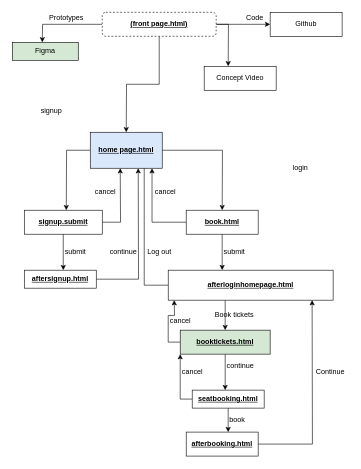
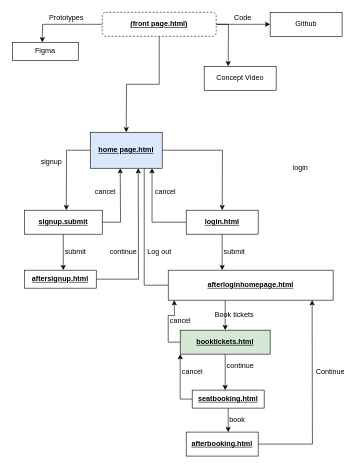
  <mxCell id="0" />
  <mxCell id="1" parent="0" />
  <mxCell id="2" style="edgeStyle=orthogonalEdgeStyle;rounded=0;orthogonalLoop=1;jettySize=auto;html=1;" edge="1" parent="1" source="6"><mxGeometry relative="1" as="geometry"><mxPoint x="450" y="40" as="targetPoint" /></mxGeometry></mxCell>
  <mxCell id="3" style="edgeStyle=orthogonalEdgeStyle;rounded=0;orthogonalLoop=1;jettySize=auto;html=1;" edge="1" parent="1" source="6"><mxGeometry relative="1" as="geometry"><mxPoint x="70" y="70" as="targetPoint" /></mxGeometry></mxCell>
  <mxCell id="4" style="edgeStyle=orthogonalEdgeStyle;rounded=0;orthogonalLoop=1;jettySize=auto;html=1;" edge="1" parent="1" source="6"><mxGeometry relative="1" as="geometry"><mxPoint x="380" y="110" as="targetPoint" /></mxGeometry></mxCell>
  <mxCell id="5" style="edgeStyle=orthogonalEdgeStyle;rounded=0;orthogonalLoop=1;jettySize=auto;html=1;" edge="1" parent="1" source="6"><mxGeometry relative="1" as="geometry"><mxPoint x="210" y="220" as="targetPoint" /></mxGeometry></mxCell>
  <mxCell id="6" value="&lt;u&gt;(front page.html)&lt;/u&gt;" style="rounded=1;whiteSpace=wrap;html=1;fontSize=12;glass=0;strokeWidth=1;shadow=0;fontStyle=1;dashed=1;" parent="1" vertex="1"><mxGeometry x="170" y="20" width="190" height="40" as="geometry" /></mxCell>
- <mxCell id="7" value="Code" style="text;html=1;align=center;verticalAlign=middle;resizable=0;points=[];autosize=1;" vertex="1" parent="1"><mxGeometry x="404" y="20" width="40" height="20" as="geometry" /></mxCell>
+ <mxCell id="7" value="Code" style="text;html=1;align=center;verticalAlign=middle;resizable=0;points=[];autosize=1;" vertex="1" parent="1"><mxGeometry x="384" y="20" width="40" height="20" as="geometry" /></mxCell>
  <mxCell id="8" value="Github" style="whiteSpace=wrap;html=1;" vertex="1" parent="1"><mxGeometry x="450" y="20" width="120" height="40" as="geometry" /></mxCell>
- <mxCell id="9" value="Figma" style="whiteSpace=wrap;html=1;fillColor=#d5e8d4;" vertex="1" parent="1"><mxGeometry x="20" y="70" width="110" height="30" as="geometry" /></mxCell>
+ <mxCell id="9" value="Figma" style="whiteSpace=wrap;html=1;" vertex="1" parent="1"><mxGeometry x="20" y="70" width="110" height="30" as="geometry" /></mxCell>
  <mxCell id="10" value="Prototypes" style="text;html=1;align=center;verticalAlign=middle;resizable=0;points=[];autosize=1;" vertex="1" parent="1"><mxGeometry x="75" y="20" width="70" height="20" as="geometry" /></mxCell>
  <mxCell id="11" value="Concept Video" style="whiteSpace=wrap;html=1;" vertex="1" parent="1"><mxGeometry x="340" y="110" width="120" height="40" as="geometry" /></mxCell>
  <mxCell id="12" style="edgeStyle=orthogonalEdgeStyle;rounded=0;orthogonalLoop=1;jettySize=auto;html=1;" edge="1" parent="1" source="14"><mxGeometry relative="1" as="geometry"><mxPoint x="110" y="350" as="targetPoint" /></mxGeometry></mxCell>
  <mxCell id="13" style="edgeStyle=orthogonalEdgeStyle;rounded=0;orthogonalLoop=1;jettySize=auto;html=1;" edge="1" parent="1" source="14"><mxGeometry relative="1" as="geometry"><mxPoint x="370" y="350" as="targetPoint" /></mxGeometry></mxCell>
  <mxCell id="14" value="&lt;b&gt;&lt;u&gt;home page.html&lt;/u&gt;&lt;/b&gt;" style="whiteSpace=wrap;html=1;fillColor=#dae8fc;" vertex="1" parent="1"><mxGeometry x="150" y="220" width="120" height="60" as="geometry" /></mxCell>
  <mxCell id="15" style="edgeStyle=orthogonalEdgeStyle;rounded=0;orthogonalLoop=1;jettySize=auto;html=1;" edge="1" parent="1" source="17"><mxGeometry relative="1" as="geometry"><mxPoint x="200" y="280" as="targetPoint" /></mxGeometry></mxCell>
  <mxCell id="16" style="edgeStyle=orthogonalEdgeStyle;rounded=0;orthogonalLoop=1;jettySize=auto;html=1;" edge="1" parent="1" source="17"><mxGeometry relative="1" as="geometry"><mxPoint x="105" y="450" as="targetPoint" /></mxGeometry></mxCell>
  <mxCell id="17" value="&lt;b&gt;&lt;u&gt;signup.submit&lt;/u&gt;&lt;/b&gt;" style="whiteSpace=wrap;html=1;" vertex="1" parent="1"><mxGeometry x="40" y="350" width="130" height="40" as="geometry" /></mxCell>
- <mxCell id="18" value="signup" style="text;html=1;align=center;verticalAlign=middle;resizable=0;points=[];autosize=1;" vertex="1" parent="1"><mxGeometry x="60" y="175" width="50" height="20" as="geometry" /></mxCell>
+ <mxCell id="18" value="signup" style="text;html=1;align=center;verticalAlign=middle;resizable=0;points=[];autosize=1;" vertex="1" parent="1"><mxGeometry x="60" y="260" width="50" height="20" as="geometry" /></mxCell>
  <mxCell id="19" value="login&lt;br&gt;" style="text;html=1;align=center;verticalAlign=middle;resizable=0;points=[];autosize=1;" vertex="1" parent="1"><mxGeometry x="480" y="270" width="40" height="20" as="geometry" /></mxCell>
  <mxCell id="20" style="edgeStyle=orthogonalEdgeStyle;rounded=0;orthogonalLoop=1;jettySize=auto;html=1;" edge="1" parent="1" source="22"><mxGeometry relative="1" as="geometry"><mxPoint x="253" y="280" as="targetPoint" /><Array as="points"><mxPoint x="253" y="370" /></Array></mxGeometry></mxCell>
  <mxCell id="21" style="edgeStyle=orthogonalEdgeStyle;rounded=0;orthogonalLoop=1;jettySize=auto;html=1;" edge="1" parent="1" source="22"><mxGeometry relative="1" as="geometry"><mxPoint x="370" y="450" as="targetPoint" /></mxGeometry></mxCell>
- <mxCell id="22" value="&lt;b&gt;&lt;u&gt;book.html&lt;/u&gt;&lt;/b&gt;" style="whiteSpace=wrap;html=1;" vertex="1" parent="1"><mxGeometry x="310" y="350" width="120" height="40" as="geometry" /></mxCell>
+ <mxCell id="22" value="&lt;b&gt;&lt;u&gt;login.html&lt;/u&gt;&lt;/b&gt;" style="whiteSpace=wrap;html=1;" vertex="1" parent="1"><mxGeometry x="310" y="350" width="120" height="40" as="geometry" /></mxCell>
  <mxCell id="23" value="cancel" style="text;html=1;align=center;verticalAlign=middle;resizable=0;points=[];autosize=1;" vertex="1" parent="1"><mxGeometry x="150" y="310" width="50" height="20" as="geometry" /></mxCell>
  <mxCell id="24" value="cancel" style="text;html=1;align=center;verticalAlign=middle;resizable=0;points=[];autosize=1;" vertex="1" parent="1"><mxGeometry x="250" y="310" width="50" height="20" as="geometry" /></mxCell>
  <mxCell id="25" value="submit&lt;br&gt;" style="text;html=1;align=center;verticalAlign=middle;resizable=0;points=[];autosize=1;" vertex="1" parent="1"><mxGeometry x="100" y="410" width="50" height="20" as="geometry" /></mxCell>
  <mxCell id="26" style="edgeStyle=orthogonalEdgeStyle;rounded=0;orthogonalLoop=1;jettySize=auto;html=1;" edge="1" parent="1" source="27"><mxGeometry relative="1" as="geometry"><mxPoint x="230" y="280" as="targetPoint" /></mxGeometry></mxCell>
  <mxCell id="27" value="&lt;b&gt;&lt;u&gt;aftersignup.html&lt;/u&gt;&lt;/b&gt;" style="whiteSpace=wrap;html=1;" vertex="1" parent="1"><mxGeometry x="40" y="450" width="120" height="30" as="geometry" /></mxCell>
  <mxCell id="28" value="continue" style="text;html=1;align=center;verticalAlign=middle;resizable=0;points=[];autosize=1;" vertex="1" parent="1"><mxGeometry x="175" y="410" width="60" height="20" as="geometry" /></mxCell>
  <mxCell id="29" value="submit&lt;br&gt;" style="text;html=1;align=center;verticalAlign=middle;resizable=0;points=[];autosize=1;" vertex="1" parent="1"><mxGeometry x="365" y="410" width="50" height="20" as="geometry" /></mxCell>
  <mxCell id="30" style="edgeStyle=orthogonalEdgeStyle;rounded=0;orthogonalLoop=1;jettySize=auto;html=1;entryX=0.75;entryY=1;entryDx=0;entryDy=0;endArrow=none;" edge="1" parent="1" source="32" target="14"><mxGeometry relative="1" as="geometry"><mxPoint x="250" y="290" as="targetPoint" /></mxGeometry></mxCell>
  <mxCell id="31" style="edgeStyle=orthogonalEdgeStyle;rounded=0;orthogonalLoop=1;jettySize=auto;html=1;" edge="1" parent="1" source="32"><mxGeometry relative="1" as="geometry"><mxPoint x="375" y="550" as="targetPoint" /><Array as="points"><mxPoint x="375" y="500" /><mxPoint x="375" y="500" /></Array></mxGeometry></mxCell>
  <mxCell id="32" value="&lt;b&gt;&lt;u&gt;afterloginhomepage.html&lt;/u&gt;&lt;/b&gt;" style="whiteSpace=wrap;html=1;" vertex="1" parent="1"><mxGeometry x="280" y="450" width="275" height="50" as="geometry" /></mxCell>
  <mxCell id="33" value="Log out" style="text;html=1;align=center;verticalAlign=middle;resizable=0;points=[];autosize=1;" vertex="1" parent="1"><mxGeometry x="235" y="410" width="60" height="20" as="geometry" /></mxCell>
  <mxCell id="34" value="Book tickets" style="text;html=1;align=center;verticalAlign=middle;resizable=0;points=[];autosize=1;" vertex="1" parent="1"><mxGeometry x="350" y="515" width="80" height="20" as="geometry" /></mxCell>
  <mxCell id="35" style="edgeStyle=orthogonalEdgeStyle;rounded=0;orthogonalLoop=1;jettySize=auto;html=1;" edge="1" parent="1" source="37"><mxGeometry relative="1" as="geometry"><mxPoint x="290" y="500" as="targetPoint" /></mxGeometry></mxCell>
  <mxCell id="36" style="edgeStyle=orthogonalEdgeStyle;rounded=0;orthogonalLoop=1;jettySize=auto;html=1;" edge="1" parent="1" source="37"><mxGeometry relative="1" as="geometry"><mxPoint x="375" y="650" as="targetPoint" /></mxGeometry></mxCell>
  <mxCell id="37" value="&lt;b&gt;&lt;u&gt;booktickets.html&lt;/u&gt;&lt;/b&gt;" style="whiteSpace=wrap;html=1;fillColor=#d5e8d4;" vertex="1" parent="1"><mxGeometry x="300" y="550" width="150" height="40" as="geometry" /></mxCell>
  <mxCell id="38" value="cancel" style="text;html=1;align=center;verticalAlign=middle;resizable=0;points=[];autosize=1;" vertex="1" parent="1"><mxGeometry x="275" y="525" width="50" height="20" as="geometry" /></mxCell>
  <mxCell id="39" value="continue&lt;br&gt;" style="text;html=1;align=center;verticalAlign=middle;resizable=0;points=[];autosize=1;" vertex="1" parent="1"><mxGeometry x="370" y="600" width="60" height="20" as="geometry" /></mxCell>
  <mxCell id="40" style="edgeStyle=orthogonalEdgeStyle;rounded=0;orthogonalLoop=1;jettySize=auto;html=1;" edge="1" parent="1" source="42"><mxGeometry relative="1" as="geometry"><mxPoint x="300" y="590" as="targetPoint" /></mxGeometry></mxCell>
  <mxCell id="41" style="edgeStyle=orthogonalEdgeStyle;rounded=0;orthogonalLoop=1;jettySize=auto;html=1;" edge="1" parent="1" source="42"><mxGeometry relative="1" as="geometry"><mxPoint x="380" y="720" as="targetPoint" /></mxGeometry></mxCell>
  <mxCell id="42" value="&lt;b&gt;&lt;u&gt;seatbooking.html&lt;/u&gt;&lt;/b&gt;" style="whiteSpace=wrap;html=1;" vertex="1" parent="1"><mxGeometry x="320" y="650" width="120" height="30" as="geometry" /></mxCell>
  <mxCell id="43" value="cancel" style="text;html=1;align=center;verticalAlign=middle;resizable=0;points=[];autosize=1;" vertex="1" parent="1"><mxGeometry x="295" y="610" width="50" height="20" as="geometry" /></mxCell>
  <mxCell id="44" value="book&lt;br&gt;" style="text;html=1;align=center;verticalAlign=middle;resizable=0;points=[];autosize=1;" vertex="1" parent="1"><mxGeometry x="375" y="690" width="40" height="20" as="geometry" /></mxCell>
  <mxCell id="45" style="edgeStyle=orthogonalEdgeStyle;rounded=0;orthogonalLoop=1;jettySize=auto;html=1;" edge="1" parent="1" source="46"><mxGeometry relative="1" as="geometry"><mxPoint x="520" y="500" as="targetPoint" /></mxGeometry></mxCell>
  <mxCell id="46" value="&lt;b&gt;&lt;u&gt;afterbooking.html&lt;/u&gt;&lt;/b&gt;" style="whiteSpace=wrap;html=1;" vertex="1" parent="1"><mxGeometry x="310" y="720" width="120" height="40" as="geometry" /></mxCell>
  <mxCell id="47" value="Continue&lt;br&gt;" style="text;html=1;align=center;verticalAlign=middle;resizable=0;points=[];autosize=1;" vertex="1" parent="1"><mxGeometry x="520" y="610" width="60" height="20" as="geometry" /></mxCell>
